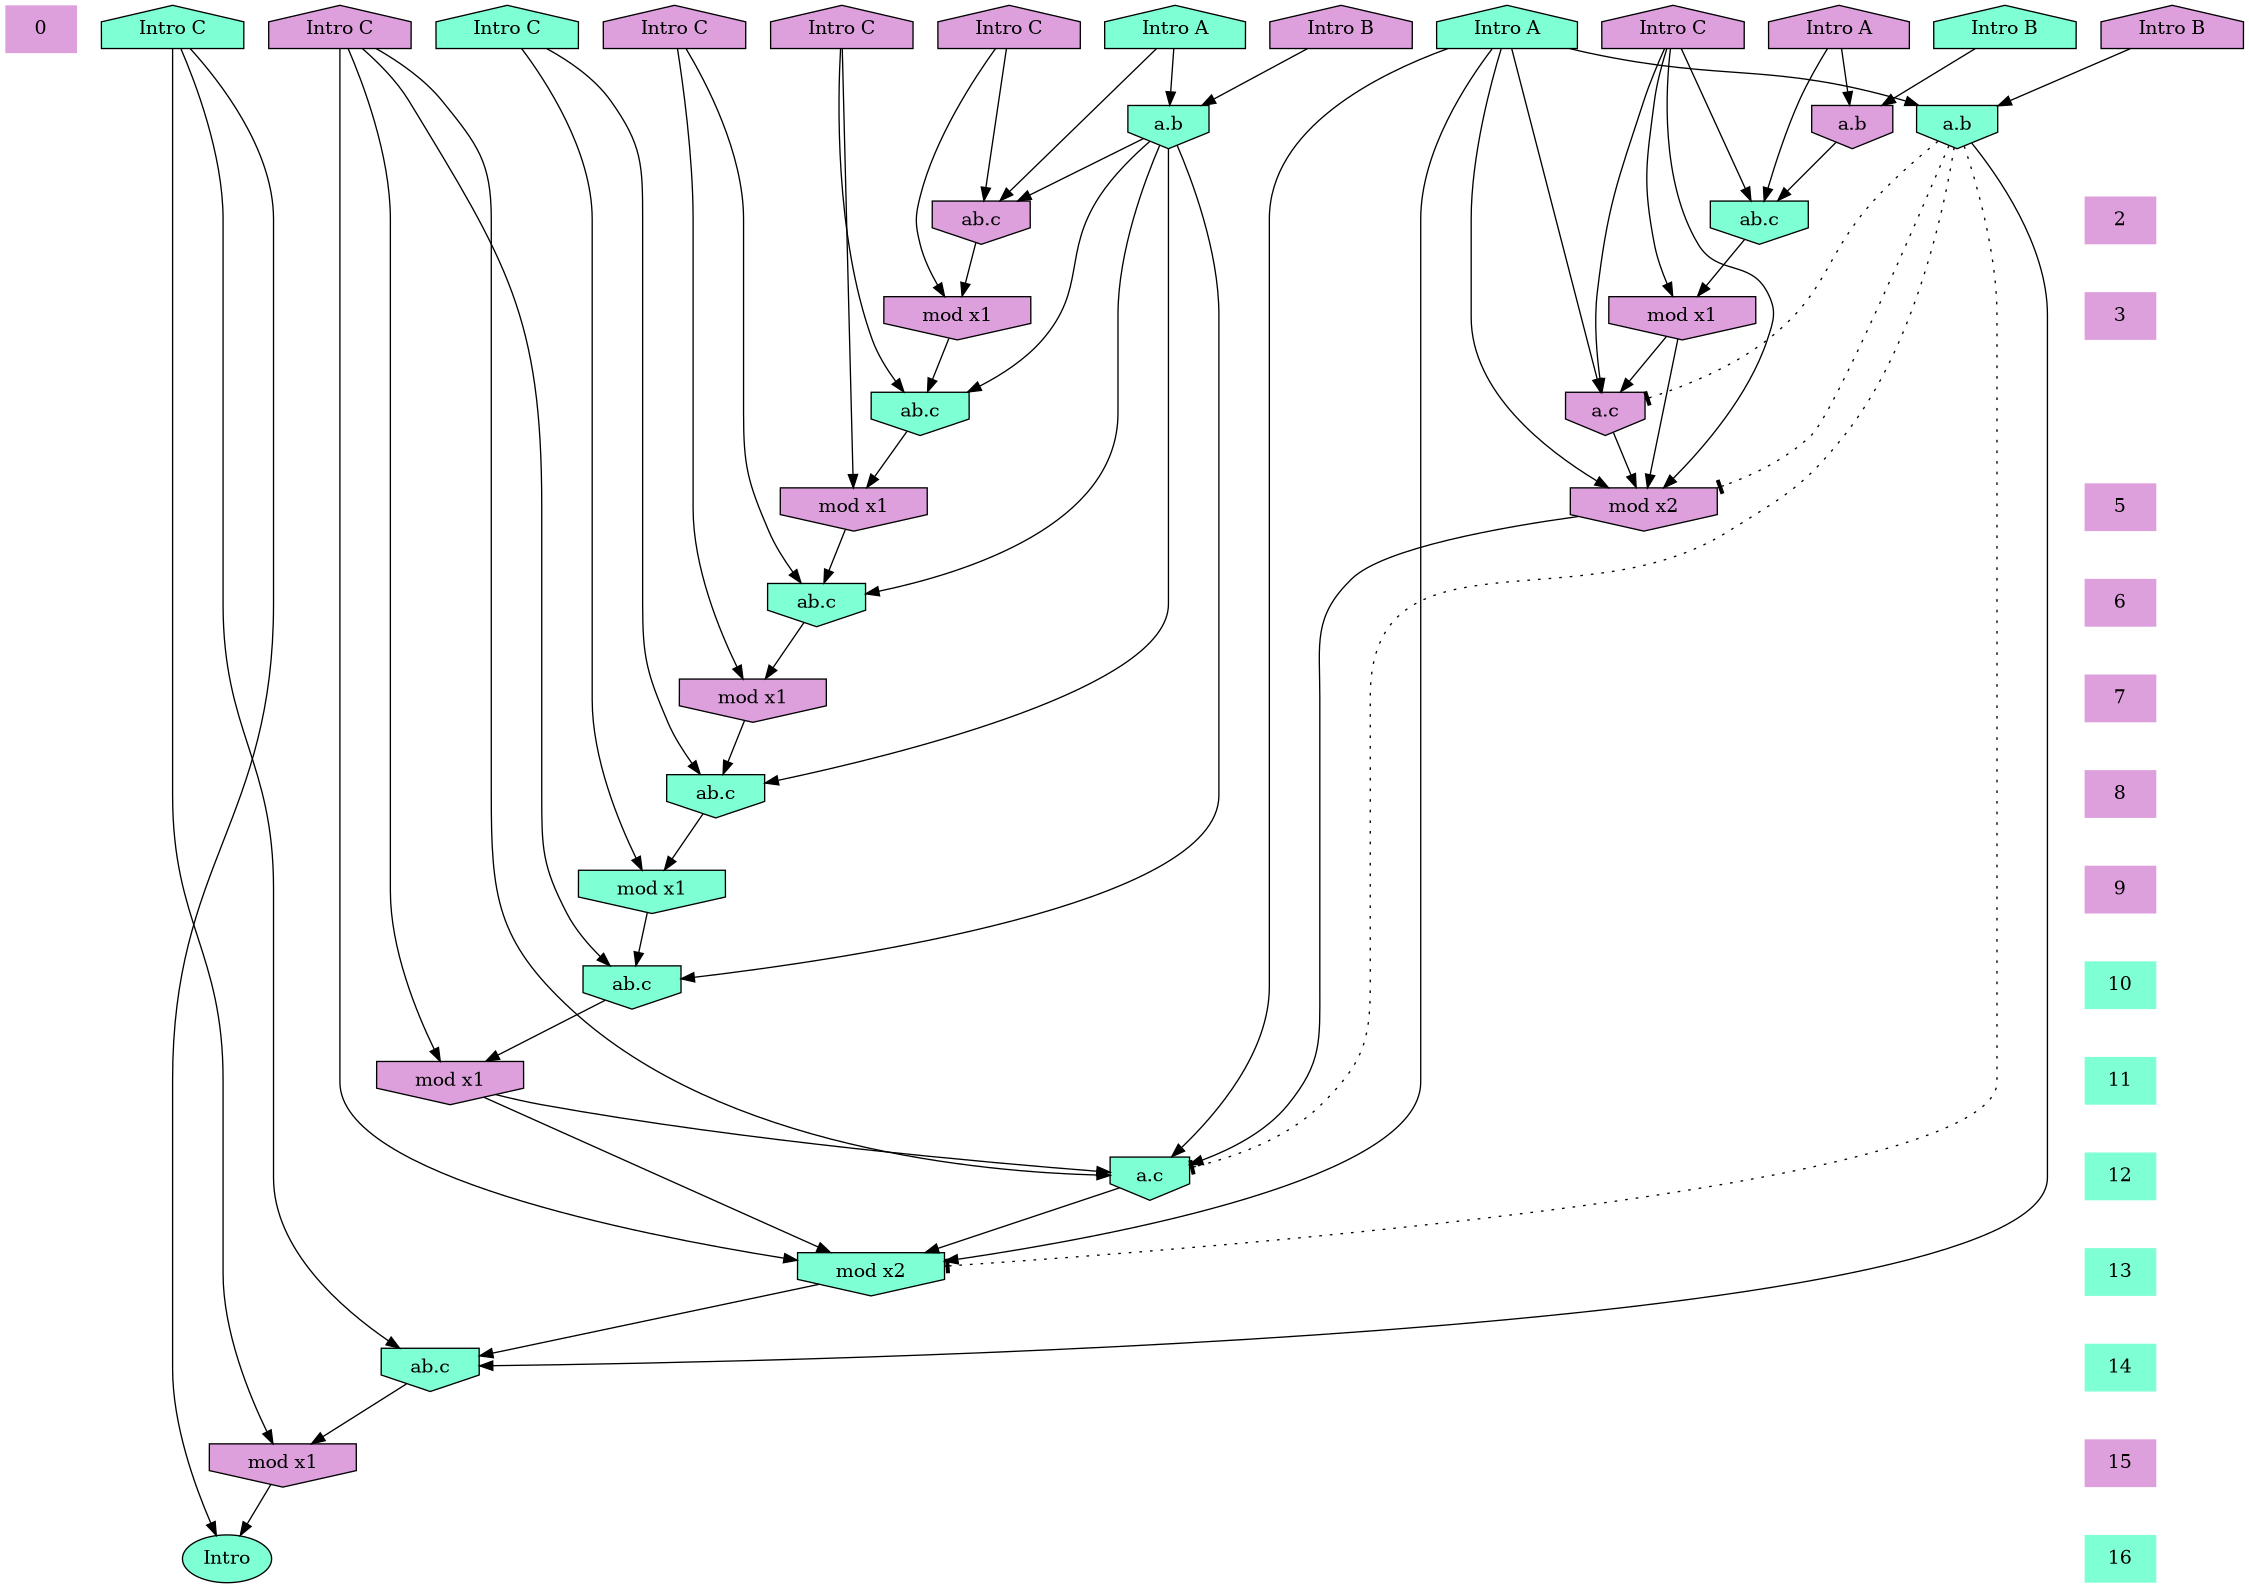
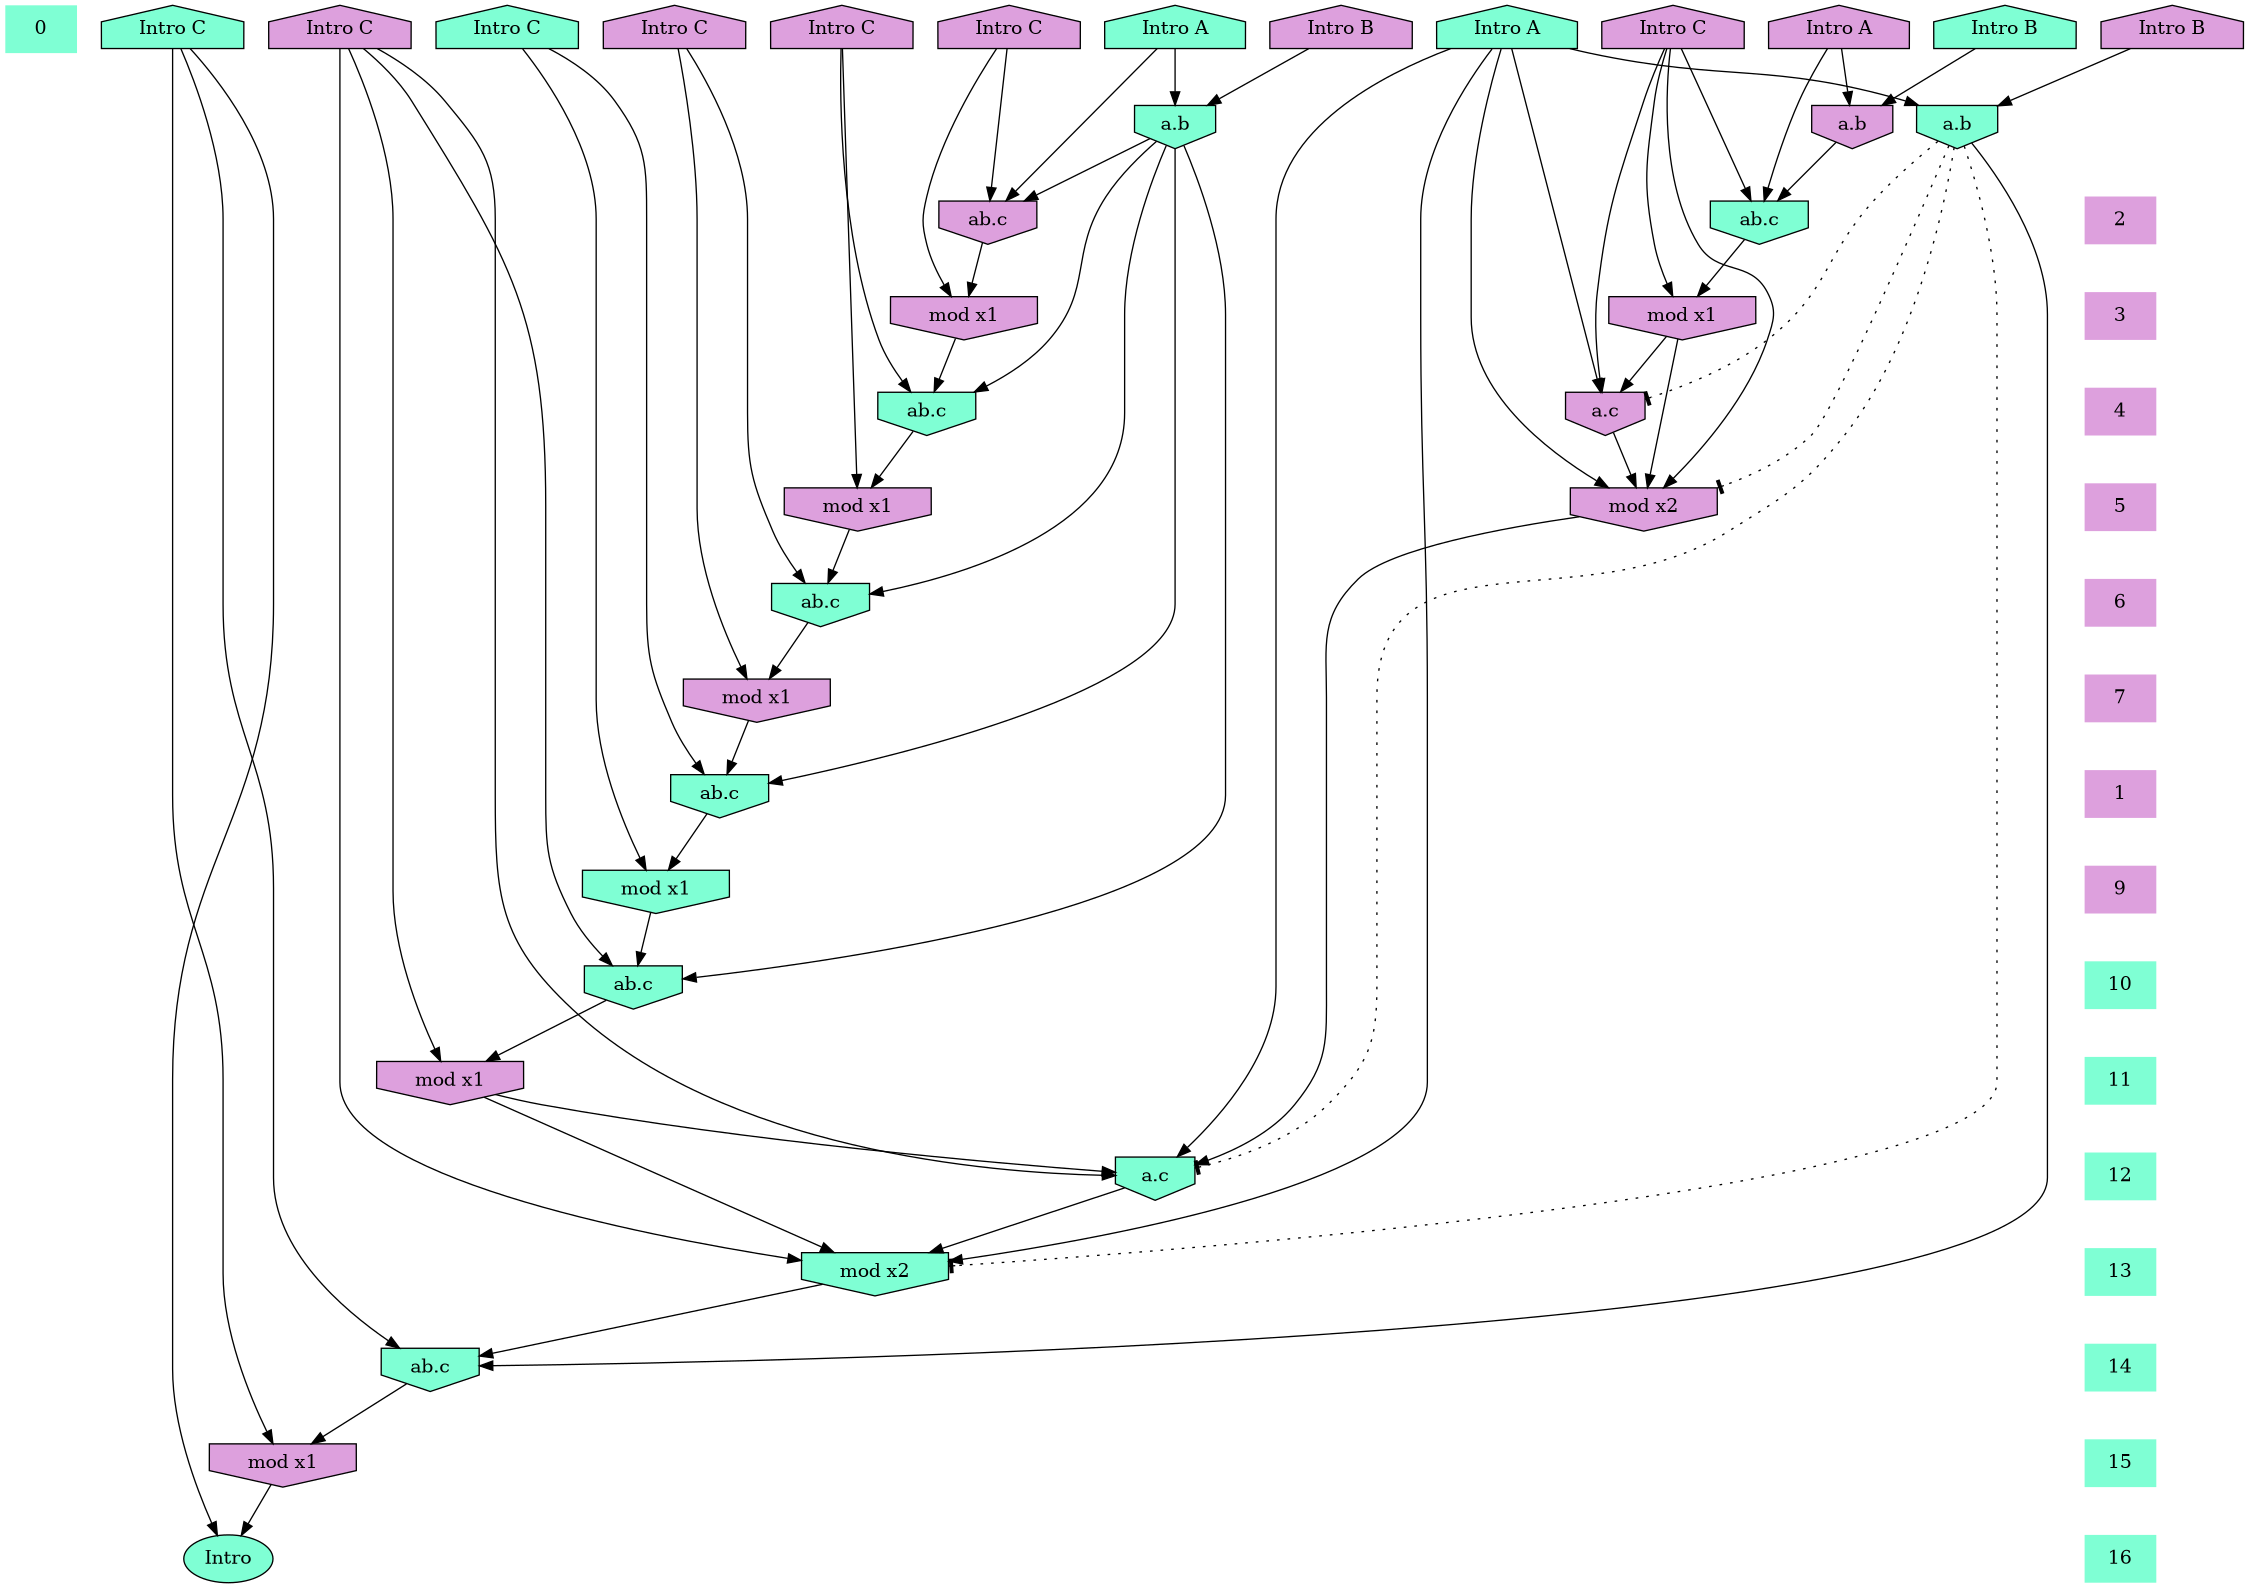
  digraph {
    ranksep=.5
    node [fillcolor=plum shape=invhouse style=filled]
-   0 [shape=plaintext]
+   0 [fillcolor=aquamarine shape=plaintext]
    n2 [label="Intro A" shape=house]
    n3 [label="Intro B" shape=house]
    n4 [fillcolor=aquamarine label="Intro A" shape=house]
    n5 [fillcolor=aquamarine label="Intro A" shape=house]
    n6 [label="Intro B" shape=house]
    n7 [fillcolor=aquamarine label="Intro B" shape=house]
    n8 [label="Intro C" shape=house]
    n9 [label="Intro C" shape=house]
    n10 [fillcolor=aquamarine label="Intro C" shape=house]
    n11 [label="Intro C" shape=house]
    n12 [label="Intro C" shape=house]
    n13 [label="Intro C" shape=house]
    n14 [fillcolor=aquamarine label="Intro C" shape=house]
    n15 [fillcolor=aquamarine label="a.b"]
    n16 [label="a.b"]
    n17 [fillcolor=aquamarine label="a.b"]
    2 [shape=plaintext]
    n19 [label="ab.c"]
    n20 [fillcolor=aquamarine label="ab.c"]
    3 [shape=plaintext]
    n22 [label="mod x1"]
    n23 [label="mod x1"]
+   4 [shape=plaintext]
    n25 [fillcolor=aquamarine label="ab.c"]
    n26 [label="a.c"]
    5 [shape=plaintext]
    n28 [label="mod x1"]
    n29 [label="mod x2"]
    6 [shape=plaintext]
    n31 [fillcolor=aquamarine label="ab.c"]
    7 [shape=plaintext]
    n33 [label="mod x1"]
-   8 [shape=plaintext]
+   8 [shape=plaintext label=1]
    n35 [fillcolor=aquamarine label="ab.c"]
    9 [shape=plaintext]
    n37 [fillcolor=aquamarine label="mod x1"]
    10 [fillcolor=aquamarine shape=plaintext]
    n39 [fillcolor=aquamarine label="ab.c"]
    11 [fillcolor=aquamarine shape=plaintext]
    n41 [label="mod x1"]
    12 [fillcolor=aquamarine shape=plaintext]
    n43 [fillcolor=aquamarine label="a.c"]
    13 [fillcolor=aquamarine shape=plaintext]
    n45 [fillcolor=aquamarine label="mod x2"]
    14 [fillcolor=aquamarine shape=plaintext]
    n47 [fillcolor=aquamarine label="ab.c"]
-   15 [shape=plaintext]
+   15 [fillcolor=aquamarine shape=plaintext]
    n49 [label="mod x1"]
    16 [fillcolor=aquamarine shape=plaintext]
    n51 [fillcolor=aquamarine label=Intro shape=""]
    subgraph sub_1 {
      rank=same
      0
      n2
      n3
      n4
      n5
      n6
      n7
      n8
      n9
      n10
      n11
      n12
      n13
      n14
    }
    subgraph sub_2 {
      rank=same
      n15
      n16
      n17
    }
    subgraph sub_3 {
      rank=same
      2
      n19
      n20
    }
    subgraph sub_4 {
      rank=same
      3
      n22
      n23
    }
    subgraph sub_5 {
      rank=same
+     4
      n25
      n26
    }
    subgraph sub_6 {
      rank=same
      5
      n28
      n29
    }
    subgraph sub_7 {
      rank=same
      6
      n31
    }
    subgraph sub_8 {
      rank=same
      7
      n33
    }
    subgraph sub_9 {
      rank=same
      8
      n35
    }
    subgraph sub_10 {
      rank=same
      9
      n37
    }
    subgraph sub_11 {
      rank=same
      10
      n39
    }
    subgraph sub_12 {
      rank=same
      11
      n41
    }
    subgraph sub_13 {
      rank=same
      12
      n43
    }
    subgraph sub_14 {
      rank=same
      13
      n45
    }
    subgraph sub_15 {
      rank=same
      14
      n47
    }
    subgraph sub_16 {
      rank=same
      15
      n49
    }
    subgraph sub_17 {
      rank=same
      16
      n51
    }
    n2 -> n16
    n2 -> n20
    n3 -> n15
    n4 -> n15
    n4 -> n19
    n5 -> n17
    n5 -> n26
    n5 -> n29
    n5 -> n43
    n5 -> n45
    n6 -> n17
    n7 -> n16
    n8 -> n25
    n8 -> n28
    n9 -> n19
    n9 -> n22
    n10 -> n35
    n10 -> n37
    n11 -> n31
    n11 -> n33
    n12 -> n20
    n12 -> n23
    n12 -> n26
    n12 -> n29
    n13 -> n39
    n13 -> n41
    n13 -> n43
    n13 -> n45
    n14 -> n47
    n14 -> n49
    n14 -> n51
    n15 -> n19
    n15 -> n25
    n15 -> n31
    n15 -> n35
    n15 -> n39
    n16 -> n20
    n17 -> n26 [arrowhead=tee style=dotted]
    n17 -> n29 [arrowhead=tee style=dotted]
    n17 -> n43 [arrowhead=tee style=dotted]
    n17 -> n45 [arrowhead=tee style=dotted]
    n17 -> n47
    2 -> 3 [style=invis]
    n19 -> n22
    n20 -> n23
+   3 -> 4 [style=invis]
    n22 -> n25
    n23 -> n26
    n23 -> n29
+   4 -> 5 [style=invis]
    n25 -> n28
    n26 -> n29
    5 -> 6 [style=invis]
    n28 -> n31
    n29 -> n43
    6 -> 7 [style=invis]
    n31 -> n33
    7 -> 8 [style=invis]
    n33 -> n35
    8 -> 9 [style=invis]
    n35 -> n37
    9 -> 10 [style=invis]
    n37 -> n39
    10 -> 11 [style=invis]
    n39 -> n41
    11 -> 12 [style=invis]
    n41 -> n43
    n41 -> n45
    12 -> 13 [style=invis]
    n43 -> n45
    13 -> 14 [style=invis]
    n45 -> n47
    14 -> 15 [style=invis]
    n47 -> n49
    15 -> 16 [style=invis]
    n49 -> n51
  }
